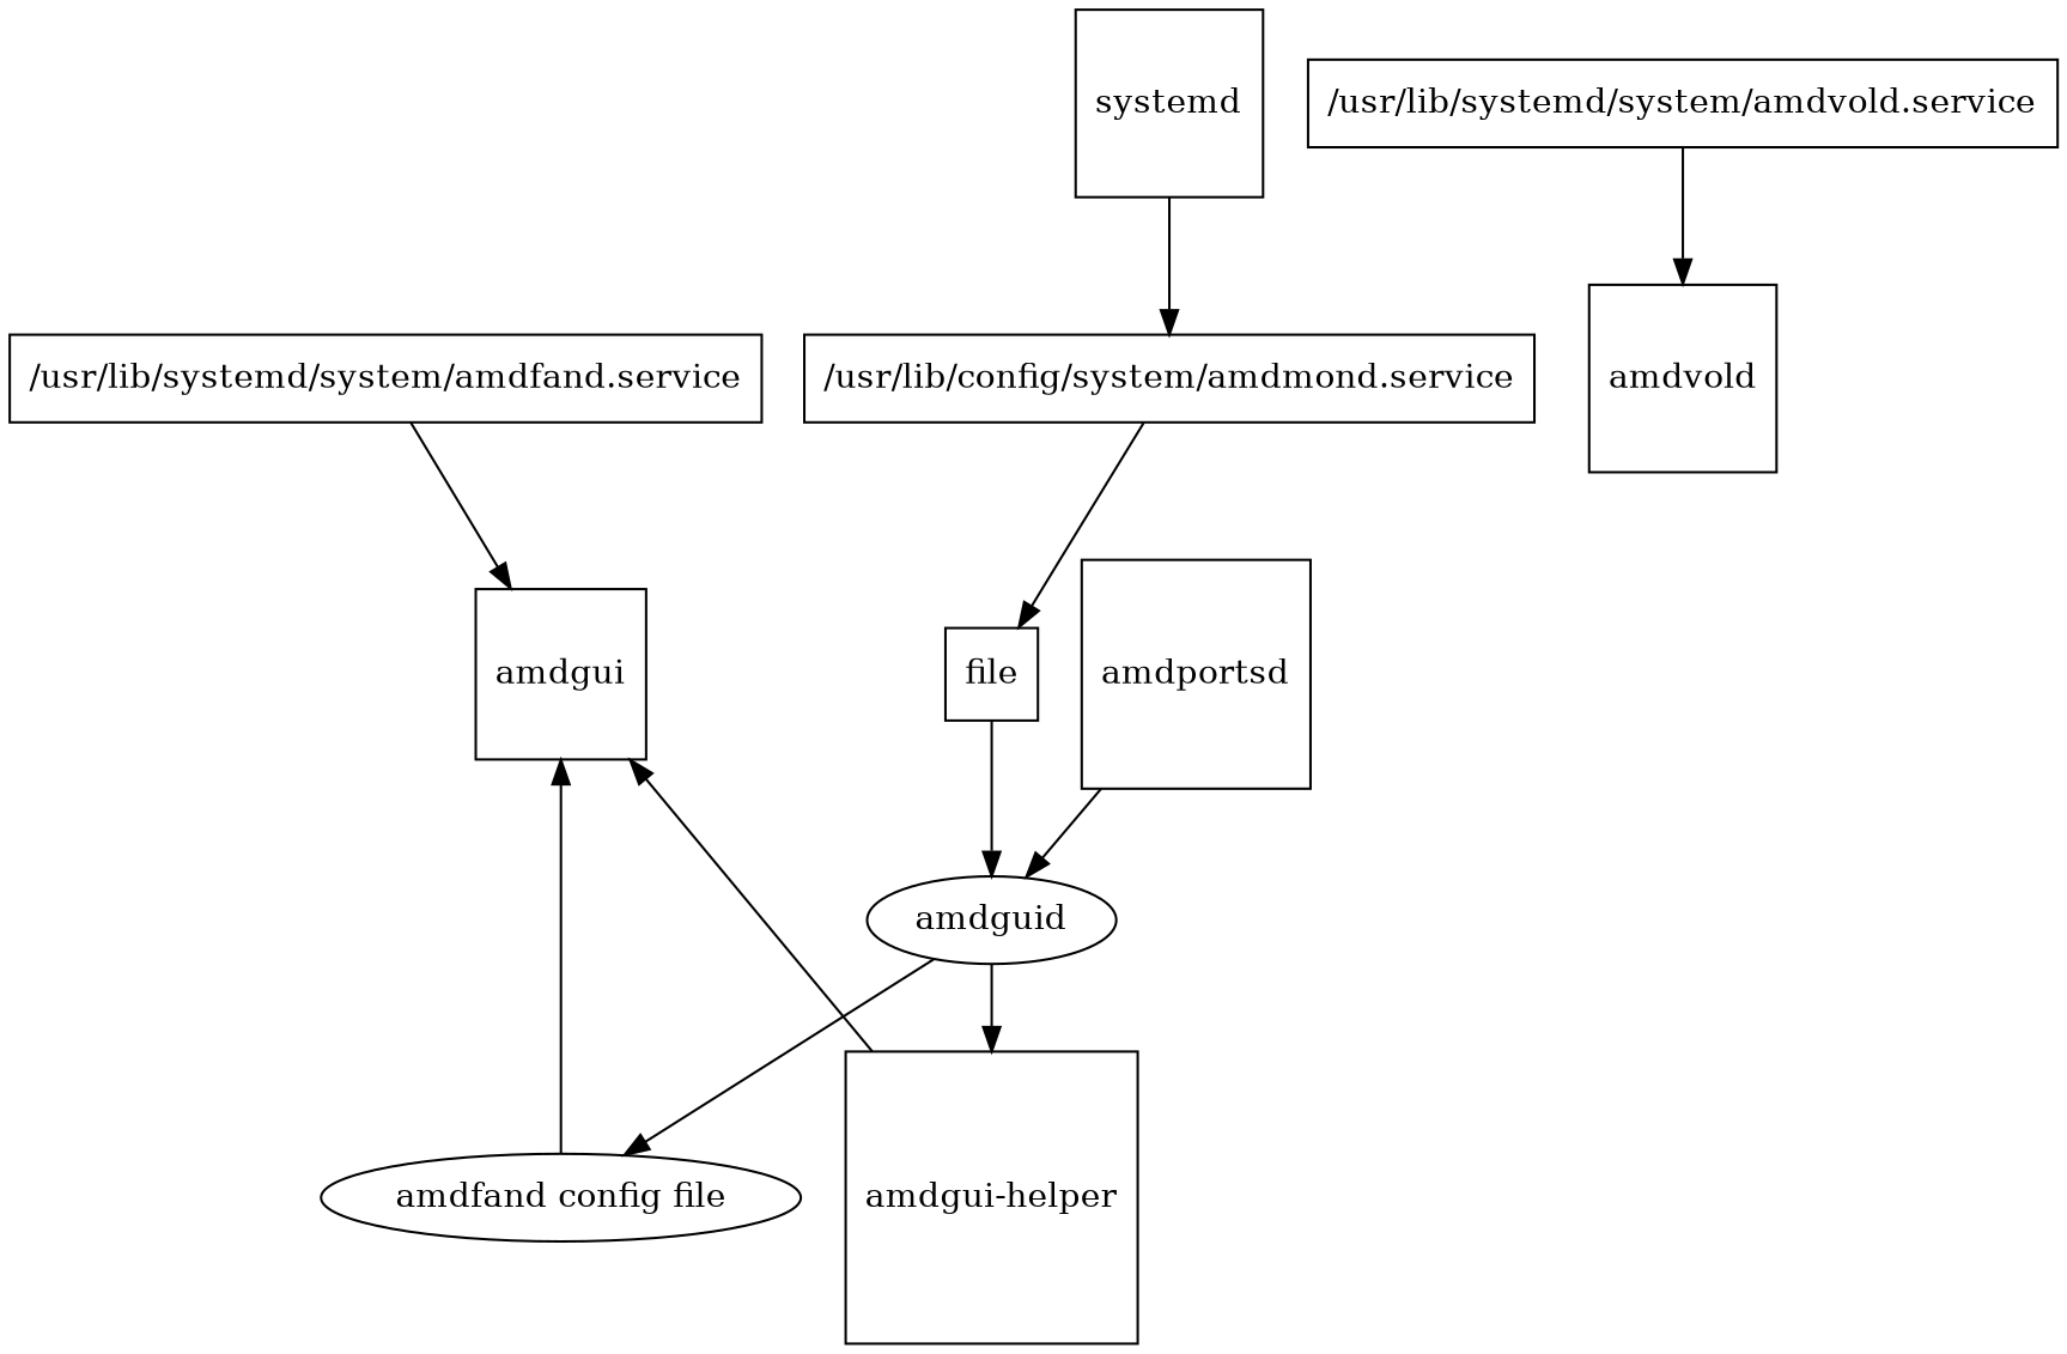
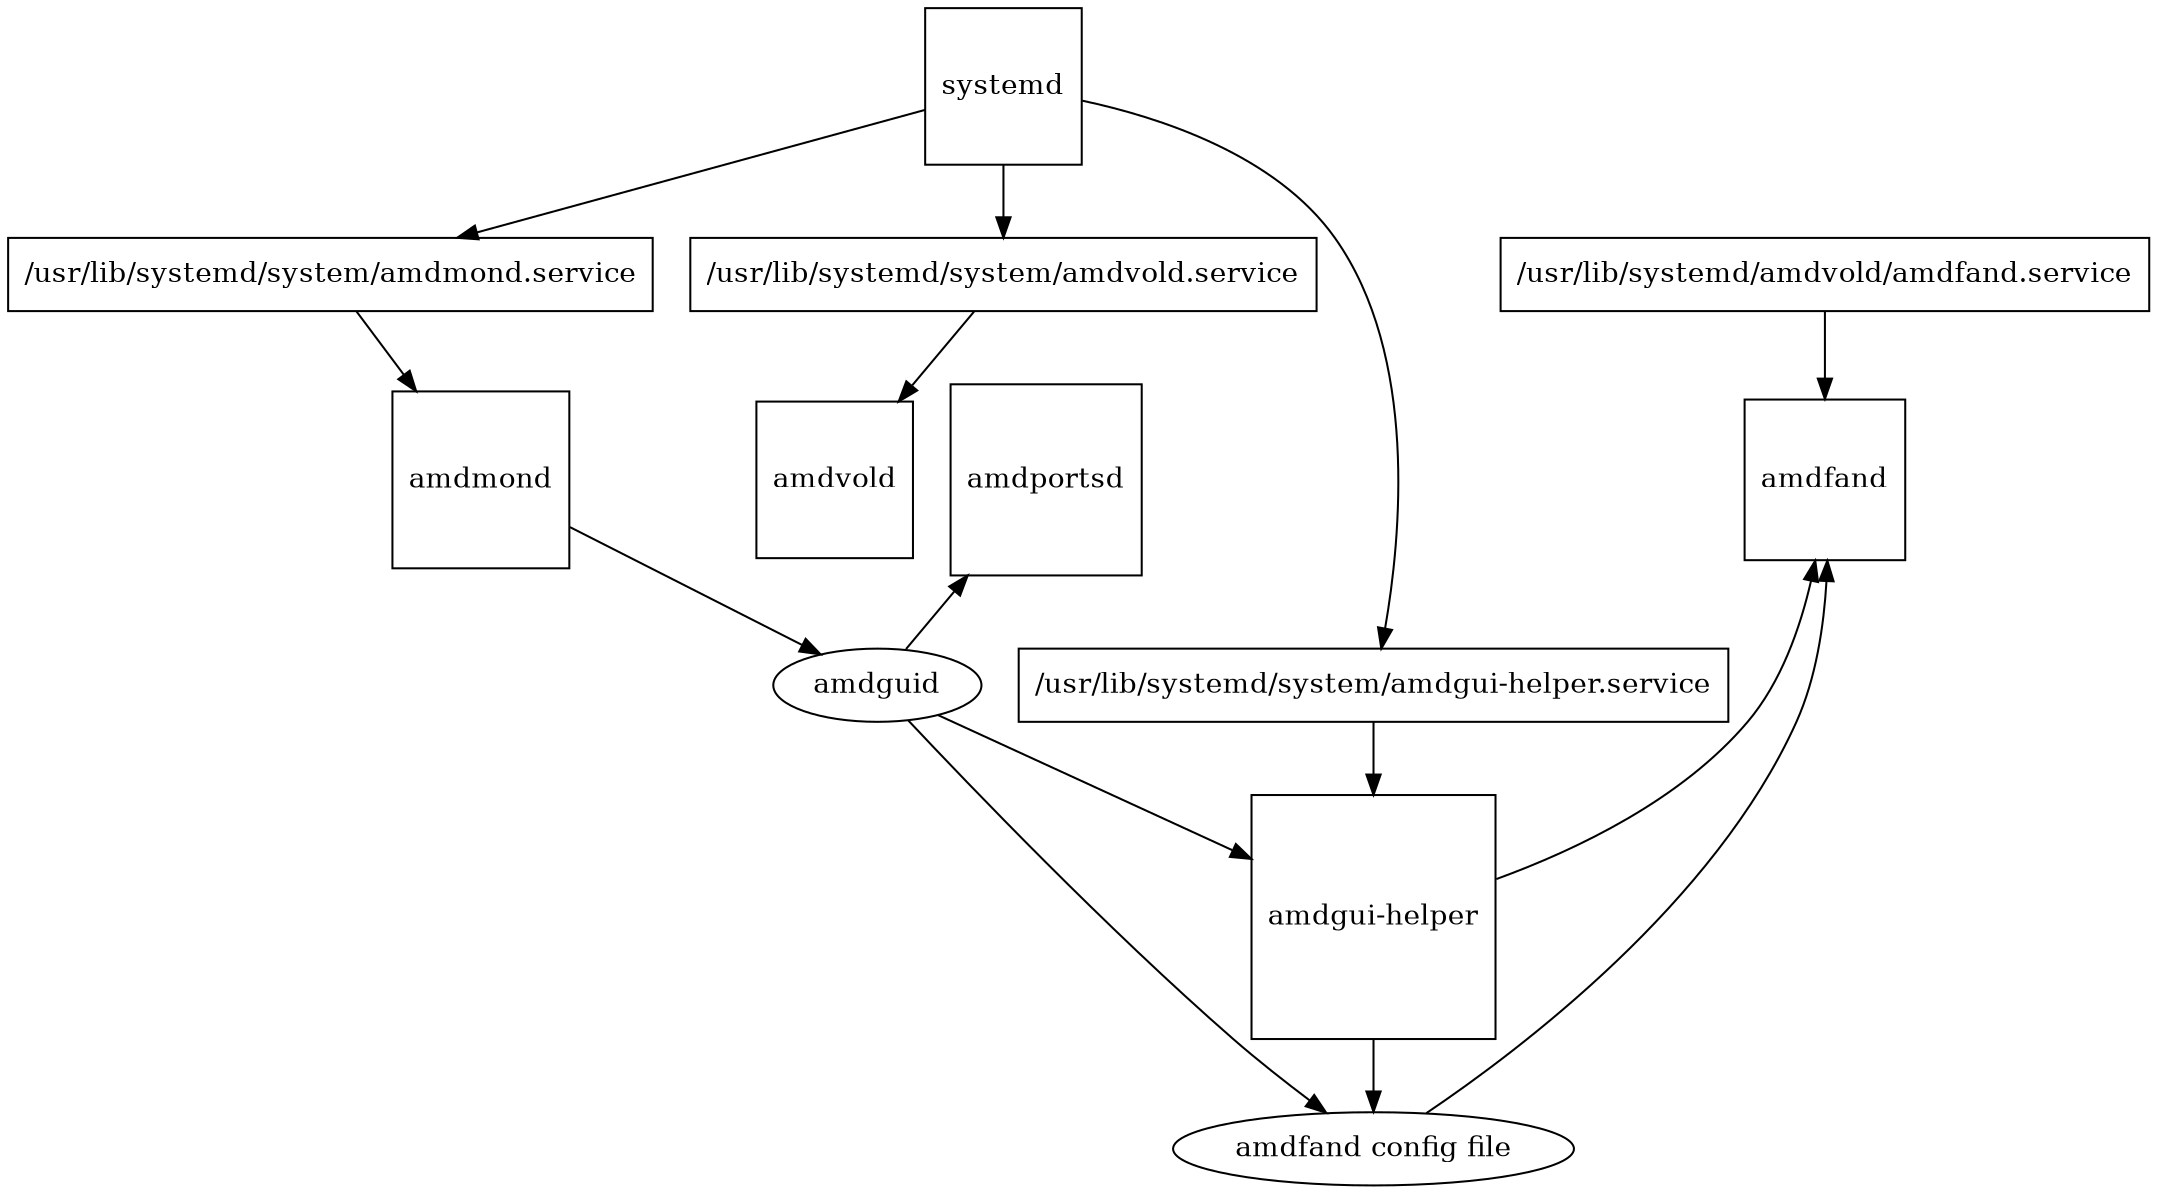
  digraph {
    compound=true
    node [shape=square]
-   amdfand [label=amdgui]
-   amdmond [label=file]
+   amdfand
+   amdmond
    amdportsd
    systemd
    "amdgui-helper"
    "amdfand config file" [shape=""]
    amdguid [shape=""]
    amdvold
-   "/usr/lib/systemd/system/amdmond.service" [shape=box label="/usr/lib/config/system/amdmond.service"]
+   "/usr/lib/systemd/system/amdmond.service" [shape=box]
    "/usr/lib/systemd/system/amdvold.service" [shape=box]
-   "/usr/lib/systemd/system/amdfand.service" [shape=box]
+   "/usr/lib/systemd/system/amdgui-helper.service" [shape=box]
+   "/usr/lib/systemd/system/amdfand.service" [shape=box label="/usr/lib/systemd/amdvold/amdfand.service"]
    subgraph sub_1 {
      label=SystemD
      systemd
      subgraph sub_2 {
        label=SystemD
        rank=same
        amdfand
        amdmond
        amdportsd
      }
    }
    subgraph sub_3 {
      label=amdguid
      amdfand
      amdmond
      amdportsd
      "amdgui-helper"
      "amdfand config file"
      amdguid
    }
    subgraph sub_4 {
      amdfand
      amdmond
      systemd
      "amdgui-helper"
      amdvold
      "/usr/lib/systemd/system/amdmond.service"
      "/usr/lib/systemd/system/amdvold.service"
+     "/usr/lib/systemd/system/amdgui-helper.service"
      "/usr/lib/systemd/system/amdfand.service"
    }
    amdmond -> amdguid
-   amdportsd -> amdguid
+   amdguid -> amdportsd
    systemd -> "/usr/lib/systemd/system/amdmond.service"
+   systemd -> "/usr/lib/systemd/system/amdvold.service"
+   systemd -> "/usr/lib/systemd/system/amdgui-helper.service"
    "amdgui-helper" -> amdfand
+   "amdgui-helper" -> "amdfand config file"
    "amdfand config file" -> amdfand
    amdguid -> "amdgui-helper"
    amdguid -> "amdfand config file"
    "/usr/lib/systemd/system/amdmond.service" -> amdmond
    "/usr/lib/systemd/system/amdvold.service" -> amdvold
+   "/usr/lib/systemd/system/amdgui-helper.service" -> "amdgui-helper"
    "/usr/lib/systemd/system/amdfand.service" -> amdfand
  }
